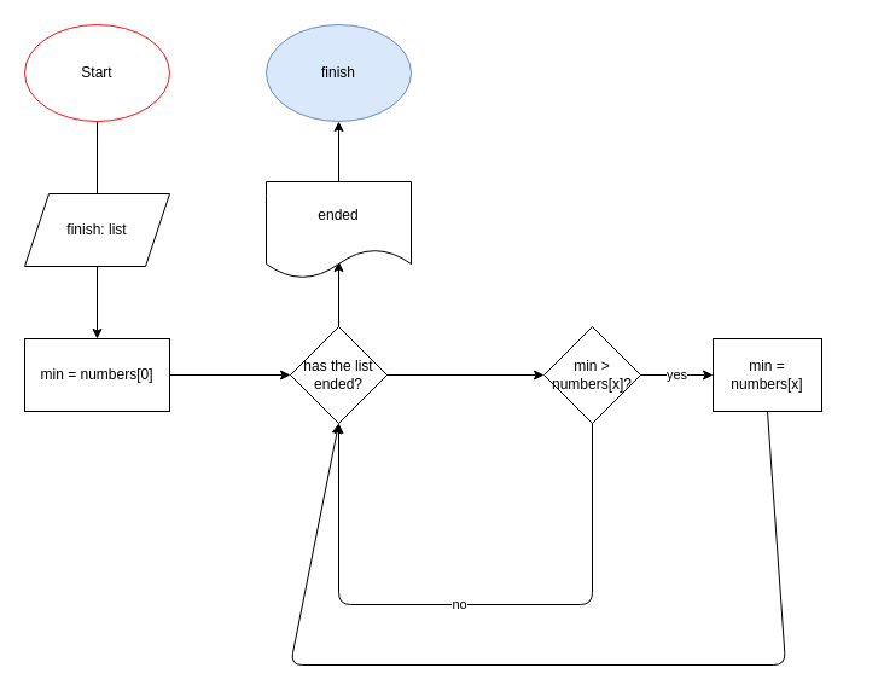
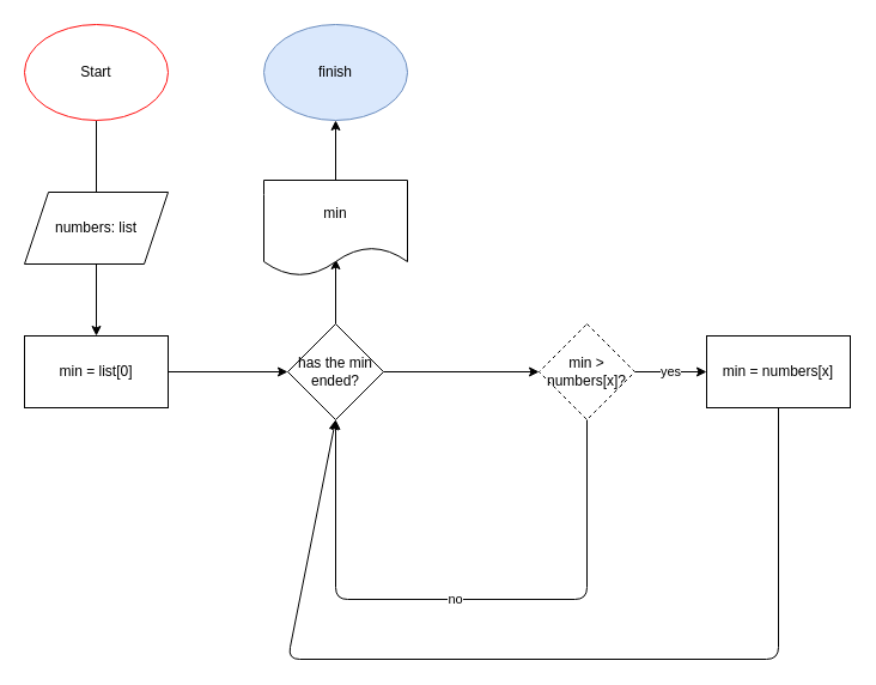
  <mxCell id="0" />
  <mxCell id="1" parent="0" />
  <mxCell id="2" value="" style="edgeStyle=orthogonalEdgeStyle;rounded=0;orthogonalLoop=1;jettySize=auto;html=1;endArrow=none;" edge="1" parent="1" source="3" target="5"><mxGeometry relative="1" as="geometry" /></mxCell>
  <mxCell id="3" value="Start" style="ellipse;whiteSpace=wrap;html=1;strokeColor=#FF1212;" vertex="1" parent="1"><mxGeometry x="20" y="20" width="120" height="80" as="geometry" /></mxCell>
  <mxCell id="4" value="" style="edgeStyle=orthogonalEdgeStyle;rounded=0;orthogonalLoop=1;jettySize=auto;html=1;" edge="1" parent="1" source="5" target="7"><mxGeometry relative="1" as="geometry" /></mxCell>
- <mxCell id="5" value="finish: list" style="shape=parallelogram;perimeter=parallelogramPerimeter;whiteSpace=wrap;html=1;fixedSize=1;" vertex="1" parent="1"><mxGeometry x="20" y="160" width="120" height="60" as="geometry" /></mxCell>
+ <mxCell id="5" value="numbers: list" style="shape=parallelogram;perimeter=parallelogramPerimeter;whiteSpace=wrap;html=1;fixedSize=1;" vertex="1" parent="1"><mxGeometry x="20" y="160" width="120" height="60" as="geometry" /></mxCell>
  <mxCell id="6" value="" style="edgeStyle=orthogonalEdgeStyle;rounded=0;orthogonalLoop=1;jettySize=auto;html=1;" edge="1" parent="1" source="7" target="10"><mxGeometry relative="1" as="geometry" /></mxCell>
- <mxCell id="7" value="min = numbers[0]" style="rounded=0;whiteSpace=wrap;html=1;" vertex="1" parent="1"><mxGeometry x="20" y="280" width="120" height="60" as="geometry" /></mxCell>
+ <mxCell id="7" value="min = list[0]" style="rounded=0;whiteSpace=wrap;html=1;" vertex="1" parent="1"><mxGeometry x="20" y="280" width="120" height="60" as="geometry" /></mxCell>
  <mxCell id="8" value="" style="edgeStyle=orthogonalEdgeStyle;rounded=0;orthogonalLoop=1;jettySize=auto;html=1;entryX=0.5;entryY=0.825;entryDx=0;entryDy=0;entryPerimeter=0;" edge="1" parent="1" source="10" target="12"><mxGeometry relative="1" as="geometry" /></mxCell>
  <mxCell id="9" value="" style="edgeStyle=orthogonalEdgeStyle;rounded=0;orthogonalLoop=1;jettySize=auto;html=1;" edge="1" parent="1" source="10" target="14"><mxGeometry relative="1" as="geometry" /></mxCell>
- <mxCell id="10" value="has the list ended?" style="rhombus;whiteSpace=wrap;html=1;rounded=0;" vertex="1" parent="1"><mxGeometry x="240" y="270" width="80" height="80" as="geometry" /></mxCell>
+ <mxCell id="10" value="has the min ended?" style="rhombus;whiteSpace=wrap;html=1;rounded=0;" vertex="1" parent="1"><mxGeometry x="240" y="270" width="80" height="80" as="geometry" /></mxCell>
  <mxCell id="11" value="" style="edgeStyle=orthogonalEdgeStyle;rounded=0;orthogonalLoop=1;jettySize=auto;html=1;" edge="1" parent="1" source="12" target="18"><mxGeometry relative="1" as="geometry" /></mxCell>
- <mxCell id="12" value="ended" style="shape=document;whiteSpace=wrap;html=1;boundedLbl=1;" vertex="1" parent="1"><mxGeometry x="220" y="150" width="120" height="80" as="geometry" /></mxCell>
+ <mxCell id="12" value="min" style="shape=document;whiteSpace=wrap;html=1;boundedLbl=1;" vertex="1" parent="1"><mxGeometry x="220" y="150" width="120" height="80" as="geometry" /></mxCell>
  <mxCell id="13" value="yes" style="edgeStyle=orthogonalEdgeStyle;rounded=0;orthogonalLoop=1;jettySize=auto;html=1;" edge="1" parent="1" source="14" target="15"><mxGeometry relative="1" as="geometry" /></mxCell>
- <mxCell id="14" value="min &amp;gt; numbers[x]?" style="rhombus;whiteSpace=wrap;html=1;rounded=0;" vertex="1" parent="1"><mxGeometry x="450" y="270" width="80" height="80" as="geometry" /></mxCell>
- <mxCell id="15" value="min = numbers[x]" style="whiteSpace=wrap;html=1;rounded=0;" vertex="1" parent="1"><mxGeometry x="590" y="280" width="90" height="60" as="geometry" /></mxCell>
+ <mxCell id="14" value="min &amp;gt; numbers[x]?" style="rhombus;whiteSpace=wrap;html=1;rounded=0;dashed=1;" vertex="1" parent="1"><mxGeometry x="450" y="270" width="80" height="80" as="geometry" /></mxCell>
+ <mxCell id="15" value="min = numbers[x]" style="whiteSpace=wrap;html=1;rounded=0;" vertex="1" parent="1"><mxGeometry x="590" y="280" width="120" height="60" as="geometry" /></mxCell>
  <mxCell id="16" value="no" style="endArrow=classic;html=1;rounded=1;exitX=0.5;exitY=1;exitDx=0;exitDy=0;entryX=0.5;entryY=1;entryDx=0;entryDy=0;" edge="1" parent="1" source="14" target="10"><mxGeometry x="0.02" width="50" height="50" relative="1" as="geometry"><mxPoint x="310" y="400" as="sourcePoint" /><mxPoint x="360" y="350" as="targetPoint" /><Array as="points"><mxPoint x="490" y="500" /><mxPoint x="280" y="500" /></Array><mxPoint as="offset" /></mxGeometry></mxCell>
  <mxCell id="17" value="" style="endArrow=classic;html=1;rounded=1;exitX=0.5;exitY=1;exitDx=0;exitDy=0;entryX=0.5;entryY=1;entryDx=0;entryDy=0;" edge="1" parent="1" source="15" target="10"><mxGeometry width="50" height="50" relative="1" as="geometry"><mxPoint x="400" y="440" as="sourcePoint" /><mxPoint x="450" y="390" as="targetPoint" /><Array as="points"><mxPoint x="650" y="550" /><mxPoint x="240" y="550" /></Array></mxGeometry></mxCell>
  <mxCell id="18" value="finish" style="ellipse;whiteSpace=wrap;html=1;fillColor=#dae8fc;strokeColor=#6c8ebf;" vertex="1" parent="1"><mxGeometry x="220" y="20" width="120" height="80" as="geometry" /></mxCell>
